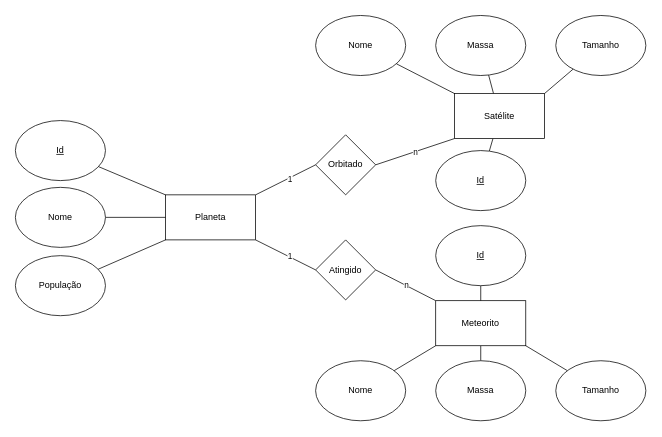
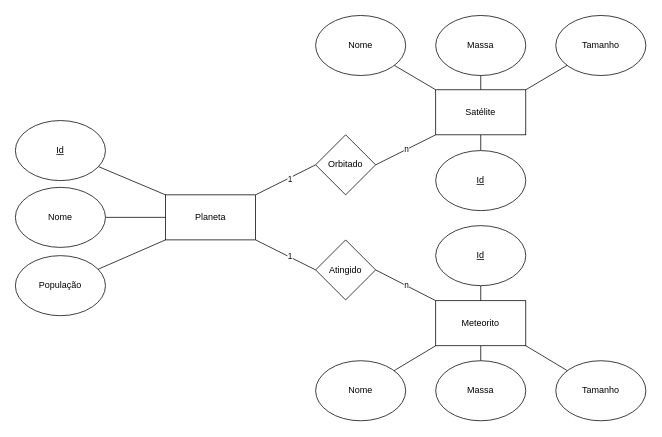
  <mxCell id="0" />
  <mxCell id="1" parent="0" />
  <mxCell id="2" style="rounded=0;orthogonalLoop=1;jettySize=auto;html=1;endArrow=none;endFill=0;exitX=1;exitY=0.5;exitDx=0;exitDy=0;entryX=0;entryY=1;entryDx=0;entryDy=0;" parent="1" source="4" target="17" edge="1"><mxGeometry relative="1" as="geometry" /></mxCell>
  <mxCell id="3" value="n" style="edgeLabel;html=1;align=center;verticalAlign=middle;resizable=0;points=[];" parent="2" vertex="1" connectable="0"><mxGeometry x="-0.001" relative="1" as="geometry"><mxPoint as="offset" /></mxGeometry></mxCell>
  <mxCell id="4" value="Orbitado" style="rhombus;whiteSpace=wrap;html=1;" parent="1" vertex="1"><mxGeometry x="420" y="179" width="80" height="80" as="geometry" /></mxCell>
  <mxCell id="5" style="rounded=0;orthogonalLoop=1;jettySize=auto;html=1;endArrow=none;endFill=0;exitX=1;exitY=0.5;exitDx=0;exitDy=0;entryX=0;entryY=0;entryDx=0;entryDy=0;" parent="1" source="7" target="21" edge="1"><mxGeometry relative="1" as="geometry" /></mxCell>
  <mxCell id="6" value="n" style="edgeLabel;html=1;align=center;verticalAlign=middle;resizable=0;points=[];" parent="5" vertex="1" connectable="0"><mxGeometry x="0.016" y="-2" relative="1" as="geometry"><mxPoint y="-2" as="offset" /></mxGeometry></mxCell>
  <mxCell id="7" value="Atingido" style="rhombus;whiteSpace=wrap;html=1;" parent="1" vertex="1"><mxGeometry x="420" y="319" width="80" height="80" as="geometry" /></mxCell>
  <mxCell id="8" style="rounded=0;orthogonalLoop=1;jettySize=auto;html=1;endArrow=none;endFill=0;exitX=1;exitY=0;exitDx=0;exitDy=0;entryX=0;entryY=0.5;entryDx=0;entryDy=0;" parent="1" source="12" target="4" edge="1"><mxGeometry relative="1" as="geometry" /></mxCell>
  <mxCell id="9" value="1" style="edgeLabel;html=1;align=center;verticalAlign=middle;resizable=0;points=[];" parent="8" vertex="1" connectable="0"><mxGeometry x="-0.05" relative="1" as="geometry"><mxPoint x="8" y="-2" as="offset" /></mxGeometry></mxCell>
  <mxCell id="10" style="rounded=0;orthogonalLoop=1;jettySize=auto;html=1;endArrow=none;endFill=0;exitX=1;exitY=1;exitDx=0;exitDy=0;entryX=0;entryY=0.5;entryDx=0;entryDy=0;" parent="1" source="12" target="7" edge="1"><mxGeometry relative="1" as="geometry" /></mxCell>
  <mxCell id="11" value="1" style="edgeLabel;html=1;align=center;verticalAlign=middle;resizable=0;points=[];" parent="10" vertex="1" connectable="0"><mxGeometry x="-0.038" relative="1" as="geometry"><mxPoint x="7" y="2" as="offset" /></mxGeometry></mxCell>
  <mxCell id="12" value="Planeta" style="rounded=0;whiteSpace=wrap;html=1;" parent="1" vertex="1"><mxGeometry x="220" y="259" width="120" height="60" as="geometry" /></mxCell>
  <mxCell id="13" style="rounded=0;orthogonalLoop=1;jettySize=auto;html=1;endArrow=none;endFill=0;exitX=0;exitY=0;exitDx=0;exitDy=0;" parent="1" source="17" target="26" edge="1"><mxGeometry relative="1" as="geometry" /></mxCell>
  <mxCell id="14" style="rounded=0;orthogonalLoop=1;jettySize=auto;html=1;endArrow=none;endFill=0;" parent="1" source="17" target="24" edge="1"><mxGeometry relative="1" as="geometry" /></mxCell>
  <mxCell id="15" style="rounded=0;orthogonalLoop=1;jettySize=auto;html=1;exitX=1;exitY=0;exitDx=0;exitDy=0;endArrow=none;endFill=0;" parent="1" source="17" target="31" edge="1"><mxGeometry relative="1" as="geometry" /></mxCell>
  <mxCell id="16" style="rounded=0;orthogonalLoop=1;jettySize=auto;html=1;endArrow=none;endFill=0;" parent="1" source="17" target="36" edge="1"><mxGeometry relative="1" as="geometry" /></mxCell>
- <mxCell id="17" value="Satélite" style="rounded=0;whiteSpace=wrap;html=1;" parent="1" vertex="1"><mxGeometry x="605" y="124" width="120" height="60" as="geometry" /></mxCell>
+ <mxCell id="17" value="Satélite" style="rounded=0;whiteSpace=wrap;html=1;" parent="1" vertex="1"><mxGeometry x="580" y="119" width="120" height="60" as="geometry" /></mxCell>
  <mxCell id="18" style="rounded=0;orthogonalLoop=1;jettySize=auto;html=1;endArrow=none;endFill=0;exitX=0;exitY=1;exitDx=0;exitDy=0;" parent="1" source="21" target="27" edge="1"><mxGeometry relative="1" as="geometry" /></mxCell>
  <mxCell id="19" style="rounded=0;orthogonalLoop=1;jettySize=auto;html=1;endArrow=none;endFill=0;exitX=1;exitY=1;exitDx=0;exitDy=0;" parent="1" source="21" target="25" edge="1"><mxGeometry relative="1" as="geometry" /></mxCell>
  <mxCell id="20" style="rounded=0;orthogonalLoop=1;jettySize=auto;html=1;exitX=0.5;exitY=1;exitDx=0;exitDy=0;endArrow=none;endFill=0;" parent="1" source="21" target="30" edge="1"><mxGeometry relative="1" as="geometry" /></mxCell>
  <mxCell id="21" value="Meteorito" style="rounded=0;whiteSpace=wrap;html=1;" parent="1" vertex="1"><mxGeometry x="580" y="400" width="120" height="60" as="geometry" /></mxCell>
  <mxCell id="22" style="rounded=0;orthogonalLoop=1;jettySize=auto;html=1;endArrow=none;endFill=0;entryX=0;entryY=1;entryDx=0;entryDy=0;" parent="1" source="23" target="12" edge="1"><mxGeometry relative="1" as="geometry" /></mxCell>
  <mxCell id="23" value="População" style="ellipse;whiteSpace=wrap;html=1;" parent="1" vertex="1"><mxGeometry x="20" y="340" width="120" height="80" as="geometry" /></mxCell>
  <mxCell id="24" value="Massa" style="ellipse;whiteSpace=wrap;html=1;" parent="1" vertex="1"><mxGeometry x="580" y="20" width="120" height="80" as="geometry" /></mxCell>
  <mxCell id="25" value="Tamanho" style="ellipse;whiteSpace=wrap;html=1;" parent="1" vertex="1"><mxGeometry x="740" y="480" width="120" height="80" as="geometry" /></mxCell>
  <mxCell id="26" value="Nome" style="ellipse;whiteSpace=wrap;html=1;" parent="1" vertex="1"><mxGeometry x="420" y="20" width="120" height="80" as="geometry" /></mxCell>
  <mxCell id="27" value="Nome" style="ellipse;whiteSpace=wrap;html=1;" parent="1" vertex="1"><mxGeometry x="420" y="480" width="120" height="80" as="geometry" /></mxCell>
  <mxCell id="28" style="rounded=0;orthogonalLoop=1;jettySize=auto;html=1;endArrow=none;endFill=0;entryX=0;entryY=0.5;entryDx=0;entryDy=0;" parent="1" source="29" target="12" edge="1"><mxGeometry relative="1" as="geometry" /></mxCell>
  <mxCell id="29" value="Nome" style="ellipse;whiteSpace=wrap;html=1;" parent="1" vertex="1"><mxGeometry x="20" y="249" width="120" height="80" as="geometry" /></mxCell>
  <mxCell id="30" value="Massa" style="ellipse;whiteSpace=wrap;html=1;" parent="1" vertex="1"><mxGeometry x="580" y="480" width="120" height="80" as="geometry" /></mxCell>
  <mxCell id="31" value="Tamanho" style="ellipse;whiteSpace=wrap;html=1;" parent="1" vertex="1"><mxGeometry x="740" y="20" width="120" height="80" as="geometry" /></mxCell>
  <mxCell id="32" style="rounded=0;orthogonalLoop=1;jettySize=auto;html=1;entryX=0;entryY=0;entryDx=0;entryDy=0;endArrow=none;endFill=0;" parent="1" source="33" target="12" edge="1"><mxGeometry relative="1" as="geometry" /></mxCell>
  <mxCell id="33" value="&lt;u&gt;Id&lt;/u&gt;" style="ellipse;whiteSpace=wrap;html=1;" parent="1" vertex="1"><mxGeometry x="20" y="160" width="120" height="80" as="geometry" /></mxCell>
  <mxCell id="34" style="rounded=0;orthogonalLoop=1;jettySize=auto;html=1;endArrow=none;endFill=0;" parent="1" source="35" target="21" edge="1"><mxGeometry relative="1" as="geometry" /></mxCell>
  <mxCell id="35" value="&lt;u&gt;Id&lt;/u&gt;" style="ellipse;whiteSpace=wrap;html=1;" parent="1" vertex="1"><mxGeometry x="580" y="300" width="120" height="80" as="geometry" /></mxCell>
  <mxCell id="36" value="&lt;u&gt;Id&lt;/u&gt;" style="ellipse;whiteSpace=wrap;html=1;" parent="1" vertex="1"><mxGeometry x="580" y="200" width="120" height="80" as="geometry" /></mxCell>
